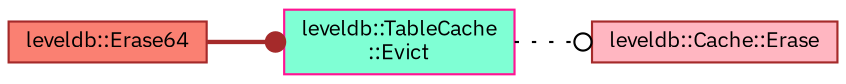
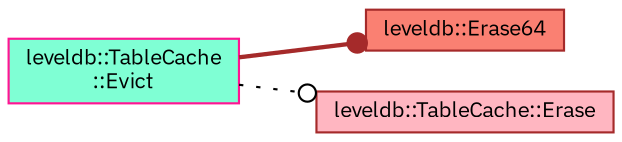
  digraph {
    fontname="IBM Plex Sans"
    rankdir=LR
    node [color=brown fontname="IBM Plex Sans" fontsize=10 shape=record style=filled]
    edge [fontname="IBM Plex Sans" fontsize=10 labelfontname=Helvetica labelfontsize=10]
    n1 [color=deeppink fillcolor=aquamarine fontcolor=black height=0.2 label="leveldb::TableCache\l::Evict" width=0.4]
    n2 [fillcolor=salmon height=0.2 label="leveldb::Erase64" width=0.4]
-   n3 [fillcolor=lightpink height=0.2 label="leveldb::Cache::Erase" width=0.4]
-   n2 -> n1 [arrowhead=dot color=brown style=bold]
+   n3 [fillcolor=lightpink height=0.2 label="leveldb::TableCache::Erase" width=0.4]
+   n1 -> n2 [arrowhead=dot color=brown style=bold]
    n1 -> n3 [arrowhead=odot color=black style=dotted]
  }
